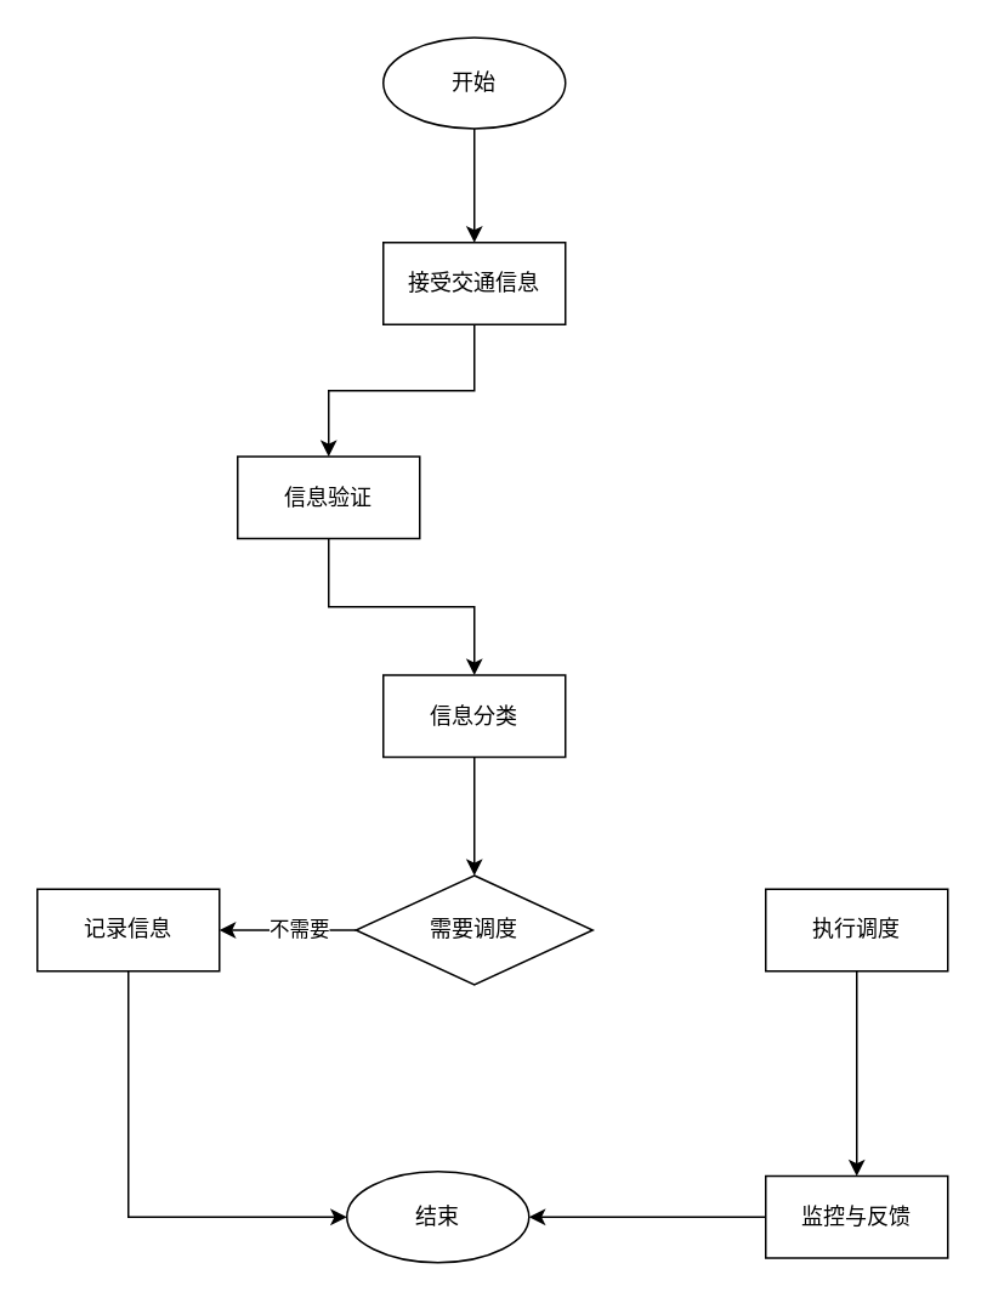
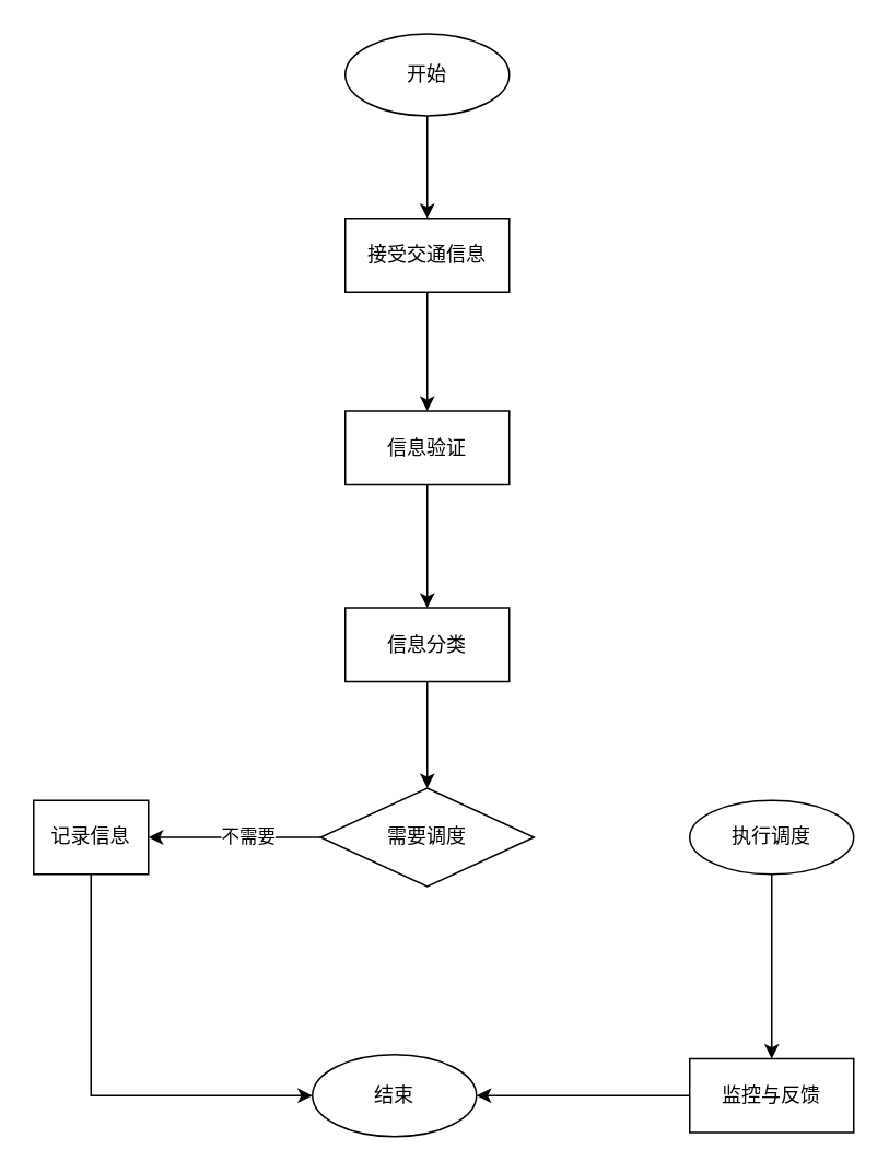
  <mxCell id="0" />
  <mxCell id="1" parent="0" />
  <mxCell id="2" value="" style="edgeStyle=orthogonalEdgeStyle;rounded=0;orthogonalLoop=1;jettySize=auto;html=1;" edge="1" parent="1" source="3" target="5"><mxGeometry relative="1" as="geometry" /></mxCell>
  <mxCell id="3" value="开始" style="ellipse;whiteSpace=wrap;html=1;" vertex="1" parent="1"><mxGeometry x="210" y="20" width="100" height="50" as="geometry" /></mxCell>
  <mxCell id="4" value="" style="edgeStyle=orthogonalEdgeStyle;rounded=0;orthogonalLoop=1;jettySize=auto;html=1;" edge="1" parent="1" source="5" target="7"><mxGeometry relative="1" as="geometry" /></mxCell>
  <mxCell id="5" value="接受交通信息" style="whiteSpace=wrap;html=1;" vertex="1" parent="1"><mxGeometry x="210" y="132.5" width="100" height="45" as="geometry" /></mxCell>
  <mxCell id="6" value="" style="edgeStyle=orthogonalEdgeStyle;rounded=0;orthogonalLoop=1;jettySize=auto;html=1;" edge="1" parent="1" source="7" target="9"><mxGeometry relative="1" as="geometry" /></mxCell>
- <mxCell id="7" value="信息验证" style="whiteSpace=wrap;html=1;" vertex="1" parent="1"><mxGeometry x="130" y="250" width="100" height="45" as="geometry" /></mxCell>
+ <mxCell id="7" value="信息验证" style="whiteSpace=wrap;html=1;" vertex="1" parent="1"><mxGeometry x="210" y="250" width="100" height="45" as="geometry" /></mxCell>
  <mxCell id="8" value="" style="edgeStyle=orthogonalEdgeStyle;rounded=0;orthogonalLoop=1;jettySize=auto;html=1;" edge="1" parent="1" source="9" target="12"><mxGeometry relative="1" as="geometry" /></mxCell>
  <mxCell id="9" value="信息分类" style="whiteSpace=wrap;html=1;" vertex="1" parent="1"><mxGeometry x="210" y="370" width="100" height="45" as="geometry" /></mxCell>
  <mxCell id="10" value="" style="edgeStyle=orthogonalEdgeStyle;rounded=0;orthogonalLoop=1;jettySize=auto;html=1;" edge="1" parent="1" source="12" target="19"><mxGeometry relative="1" as="geometry" /></mxCell>
  <mxCell id="11" value="不需要" style="edgeLabel;html=1;align=center;verticalAlign=middle;resizable=0;points=[];" vertex="1" connectable="0" parent="10"><mxGeometry x="-0.147" y="-1" relative="1" as="geometry"><mxPoint as="offset" /></mxGeometry></mxCell>
  <mxCell id="12" value="需要调度" style="rhombus;whiteSpace=wrap;html=1;" vertex="1" parent="1"><mxGeometry x="195" y="480" width="130" height="60" as="geometry" /></mxCell>
  <mxCell id="13" value="" style="edgeStyle=orthogonalEdgeStyle;rounded=0;orthogonalLoop=1;jettySize=auto;html=1;" edge="1" parent="1" source="14" target="16"><mxGeometry relative="1" as="geometry" /></mxCell>
- <mxCell id="14" value="执行调度" style="whiteSpace=wrap;html=1;" vertex="1" parent="1"><mxGeometry x="420" y="487.5" width="100" height="45" as="geometry" /></mxCell>
+ <mxCell id="14" value="执行调度" style="ellipse;whiteSpace=wrap;html=1;" vertex="1" parent="1"><mxGeometry x="420" y="487.5" width="100" height="45" as="geometry" /></mxCell>
  <mxCell id="15" value="" style="edgeStyle=orthogonalEdgeStyle;rounded=0;orthogonalLoop=1;jettySize=auto;html=1;" edge="1" parent="1" source="16" target="17"><mxGeometry relative="1" as="geometry" /></mxCell>
  <mxCell id="16" value="监控与反馈" style="whiteSpace=wrap;html=1;" vertex="1" parent="1"><mxGeometry x="420" y="645" width="100" height="45" as="geometry" /></mxCell>
  <mxCell id="17" value="结束" style="ellipse;whiteSpace=wrap;html=1;" vertex="1" parent="1"><mxGeometry x="190" y="642.5" width="100" height="50" as="geometry" /></mxCell>
  <mxCell id="18" style="edgeStyle=orthogonalEdgeStyle;rounded=0;orthogonalLoop=1;jettySize=auto;html=1;exitX=0.5;exitY=1;exitDx=0;exitDy=0;entryX=0;entryY=0.5;entryDx=0;entryDy=0;" edge="1" parent="1" source="19" target="17"><mxGeometry relative="1" as="geometry" /></mxCell>
- <mxCell id="19" value="记录信息" style="whiteSpace=wrap;html=1;" vertex="1" parent="1"><mxGeometry x="20" y="487.5" width="100" height="45" as="geometry" /></mxCell>
+ <mxCell id="19" value="记录信息" style="whiteSpace=wrap;html=1;" vertex="1" parent="1"><mxGeometry x="20" y="487.5" width="70" height="45" as="geometry" /></mxCell>
